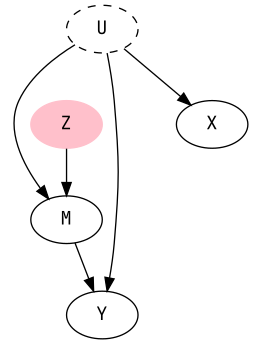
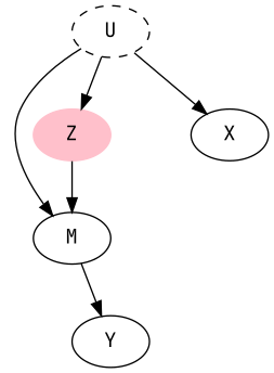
  digraph {
    fontname="JetBrains Mono"
    node [fontname="JetBrains Mono"]
    edge [fontname="JetBrains Mono"]
    M
    Y
    Z [color=pink style=filled]
    U [style=dashed]
    X
    M -> Y
    Z -> M
    U -> M
-   U -> Y
+   U -> Z
    U -> X
  }
